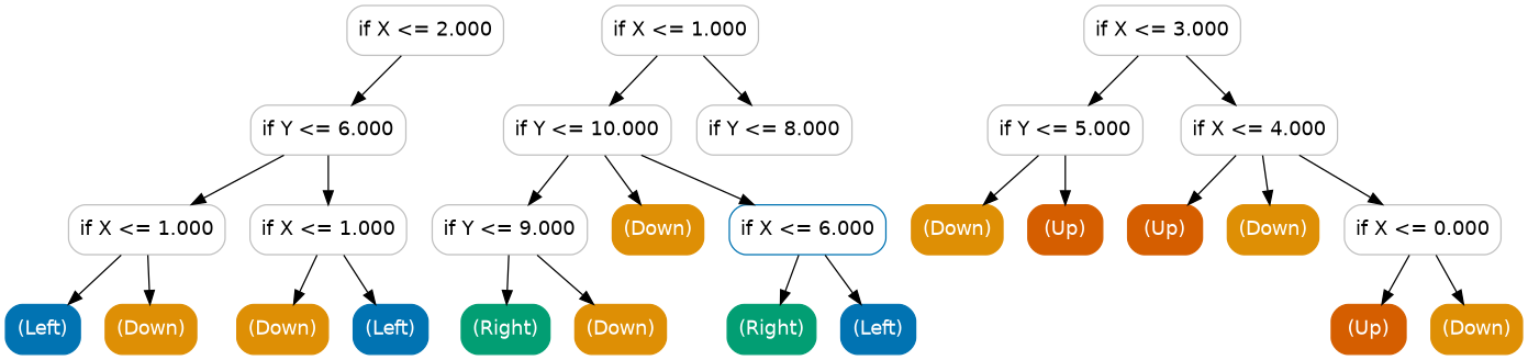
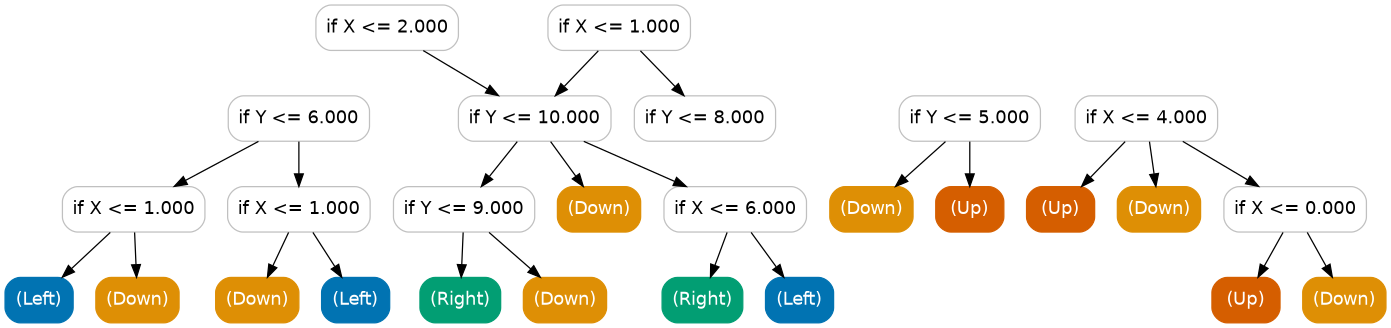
  digraph {
    node [color=gray fillcolor=white fontname=helvetica shape=box style="filled, rounded" fontcolor=white]
    edge [fontcolor=gray fontname=helvetica]
    n1 [height=0.5 label="if X <= 2.000" width=1.5694 fontcolor=""]
    n2 [height=0.5 label="if Y <= 6.000" width=1.5556 fontcolor=""]
    n3 [height=0.5 label="if X <= 1.000" width=1.5694 fontcolor=""]
    n4 [height=0.5 label="if Y <= 8.000" width=1.5556 fontcolor=""]
    n5 [height=0.5 label="if Y <= 10.000" width=1.6806 fontcolor=""]
    n6 [height=0.5 label="if X <= 1.000" width=1.5694 fontcolor=""]
    n7 [height=0.5 label="if X <= 1.000" width=1.5694 fontcolor=""]
-   n8 [height=0.5 label="if X <= 3.000" width=1.5694 fontcolor=""]
    n9 [height=0.5 label="if Y <= 5.000" width=1.5556 fontcolor=""]
    n10 [height=0.5 label="if X <= 4.000" width=1.5694 fontcolor=""]
    n11 [height=0.5 label="if Y <= 9.000" width=1.5556 fontcolor=""]
    n12 [color="#de8f05" fillcolor="#de8f05" height=0.5 label="(Down)" width=0.91667]
-   n13 [color="#0173b2" height=0.5 label="if X <= 6.000" width=1.5694 fontcolor=""]
+   n13 [height=0.5 label="if X <= 6.000" width=1.5694 fontcolor=""]
    n14 [color="#0173b2" fillcolor="#0173b2" height=0.5 label="(Left)" width=0.75]
    n15 [color="#de8f05" fillcolor="#de8f05" height=0.5 label="(Down)" width=0.91667]
    n16 [color="#de8f05" fillcolor="#de8f05" height=0.5 label="(Down)" width=0.91667]
    n17 [color="#0173b2" fillcolor="#0173b2" height=0.5 label="(Left)" width=0.75]
    n18 [color="#de8f05" fillcolor="#de8f05" height=0.5 label="(Down)" width=0.91667]
    n19 [color="#d55e00" fillcolor="#d55e00" height=0.5 label="(Up)" width=0.75]
    n20 [color="#d55e00" fillcolor="#d55e00" height=0.5 label="(Up)" width=0.75]
    n21 [color="#de8f05" fillcolor="#de8f05" height=0.5 label="(Down)" width=0.91667]
    n22 [height=0.5 label="if X <= 0.000" width=1.5694 fontcolor=""]
    n23 [color="#d55e00" fillcolor="#d55e00" height=0.5 label="(Up)" width=0.75]
    n24 [color="#de8f05" fillcolor="#de8f05" height=0.5 label="(Down)" width=0.91667]
    n25 [color="#029e73" fillcolor="#029e73" height=0.5 label="(Right)" width=0.88889]
    n26 [color="#de8f05" fillcolor="#de8f05" height=0.5 label="(Down)" width=0.91667]
    n27 [color="#029e73" fillcolor="#029e73" height=0.5 label="(Right)" width=0.88889]
    n28 [color="#0173b2" fillcolor="#0173b2" height=0.5 label="(Left)" width=0.75]
-   n1 -> n2
+   n1 -> n5
    n2 -> n6
    n2 -> n7
    n3 -> n4
    n3 -> n5
    n5 -> n11
    n5 -> n12
    n5 -> n13
    n6 -> n14
    n6 -> n15
    n7 -> n16
    n7 -> n17
-   n8 -> n9
-   n8 -> n10
    n9 -> n18
    n9 -> n19
    n10 -> n20
    n10 -> n21
    n10 -> n22
    n11 -> n25
    n11 -> n26
    n13 -> n27
    n13 -> n28
    n22 -> n23
    n22 -> n24
  }
